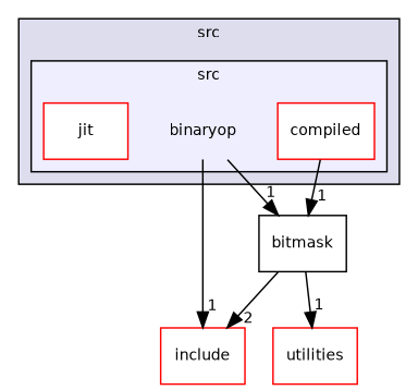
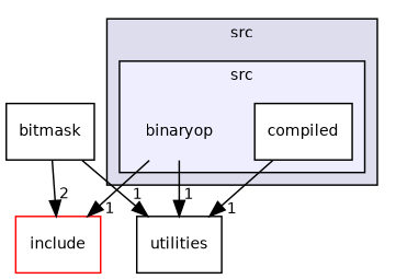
  digraph {
    compound=true
    node [fontname=Helvetica fontsize=10 shape=box color=red fillcolor=white style=filled]
    edge [headlabel=1 labeldistance=1.5 labelfontname=Helvetica labelfontsize=10]
    n1 [label=binaryop shape=plaintext color="" fillcolor="" style=""]
-   n2 [label=compiled]
-   n3 [label=jit]
+   n2 [color=black label=compiled]
    n4 [label=bitmask color="" fillcolor="" style=""]
    n5 [label=include]
-   n6 [label=utilities]
+   n6 [color=black label=utilities]
    subgraph cluster_1 {
      bgcolor="#ddddee"
      fontname=Helvetica
      fontsize=10
      label=src
      pencolor=black
      subgraph cluster_2 {
        bgcolor="#eeeeff"
        fontname=Helvetica
        fontsize=10
        label=src
        pencolor=black
        n1
        n2
-       n3
      }
    }
-   n1 -> n4
+   n1 -> n6
    n1 -> n5
-   n2 -> n4
+   n2 -> n6
    n4 -> n5 [headlabel=2]
    n4 -> n6
  }
